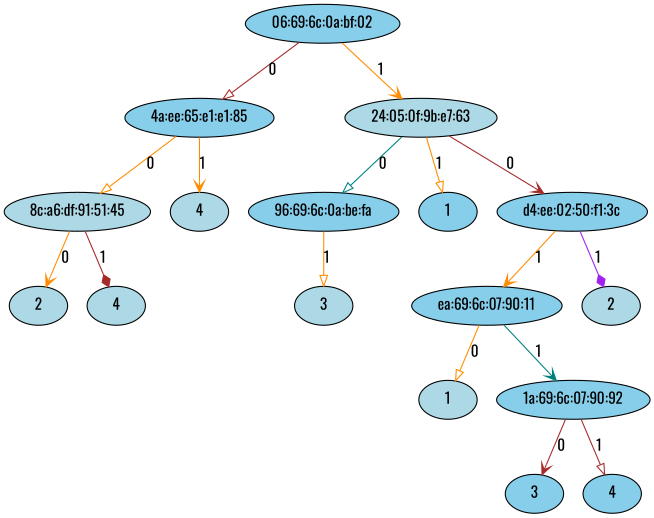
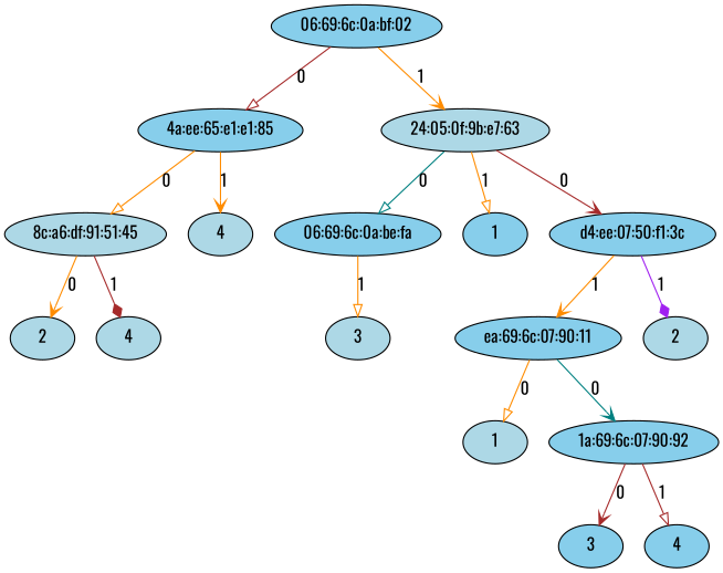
  digraph {
    fontname=Oswald
    node [fillcolor=skyblue fontname=Oswald style=filled]
    edge [arrowhead=onormal color=darkorange fontname=Oswald]
    n1 [label="06:69:6c:0a:bf:02"]
    n2 [label="4a:ee:65:e1:e1:85"]
    n3 [fillcolor=lightblue label="24:05:0f:9b:e7:63"]
    n4 [fillcolor=lightblue label="8c:a6:df:91:51:45"]
    n5 [fillcolor=lightblue label=4]
-   n6 [label="96:69:6c:0a:be:fa"]
+   n6 [label="06:69:6c:0a:be:fa"]
    n7 [label=1]
-   n8 [label="d4:ee:02:50:f1:3c"]
+   n8 [label="d4:ee:07:50:f1:3c"]
    n9 [fillcolor=lightblue label=2]
    n10 [fillcolor=lightblue label=4]
    n11 [fillcolor=lightblue label=3]
    n12 [label="ea:69:6c:07:90:11"]
    n13 [fillcolor=lightblue label=2]
    n14 [fillcolor=lightblue label=1]
    n15 [label="1a:69:6c:07:90:92"]
    n16 [label=3]
    n17 [label=4]
    n1 -> n2 [color=brown label=0]
    n1 -> n3 [arrowhead=vee label=1]
    n2 -> n4 [label=0]
    n2 -> n5 [arrowhead=vee label=1]
    n3 -> n6 [color=teal label=0]
    n3 -> n7 [label=1]
    n3 -> n8 [arrowhead=vee color=brown label=0]
    n4 -> n9 [arrowhead=vee label=0]
    n4 -> n10 [arrowhead=diamond color=brown label=1]
    n6 -> n11 [label=1]
    n8 -> n12 [arrowhead=vee label=1]
    n8 -> n13 [arrowhead=diamond color=purple label=1]
    n12 -> n14 [label=0]
-   n12 -> n15 [arrowhead=vee color=teal label=1]
+   n12 -> n15 [arrowhead=vee color=teal label=0]
    n15 -> n16 [arrowhead=vee color=brown label=0]
    n15 -> n17 [color=brown label=1]
  }
